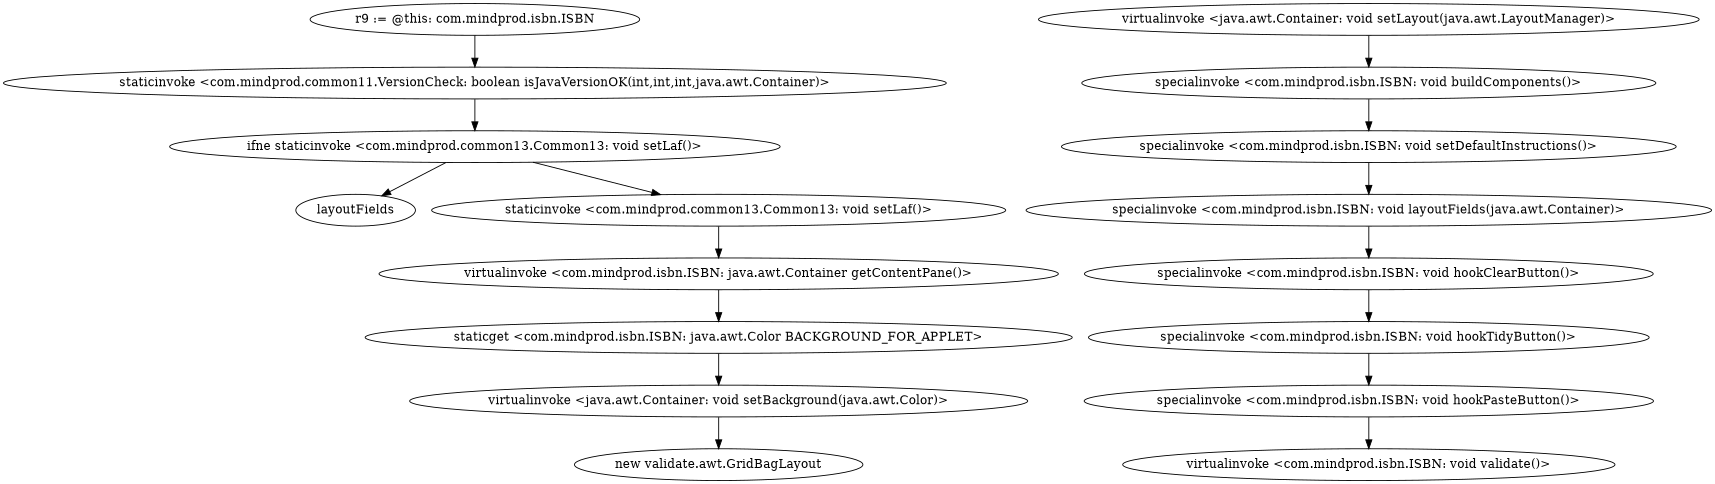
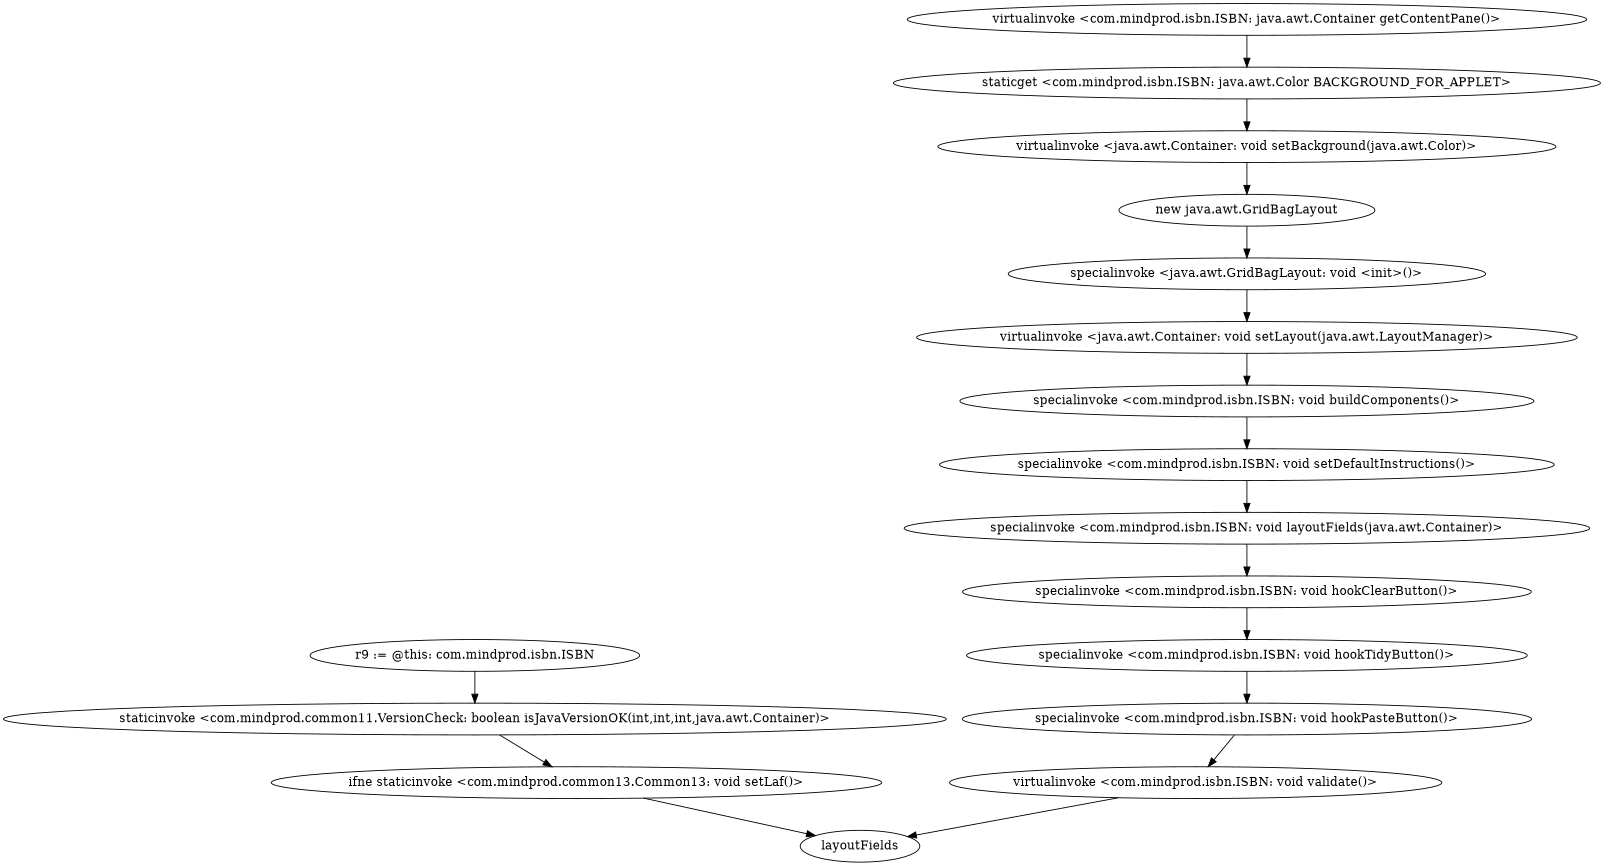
  digraph {
    n1 [label="r9 := @this: com.mindprod.isbn.ISBN"]
    "staticinvoke <com.mindprod.common11.VersionCheck: boolean isJavaVersionOK(int,int,int,java.awt.Container)>"
    "ifne staticinvoke <com.mindprod.common13.Common13: void setLaf()>"
    n4 [label=layoutFields]
-   "staticinvoke <com.mindprod.common13.Common13: void setLaf()>"
    "virtualinvoke <com.mindprod.isbn.ISBN: java.awt.Container getContentPane()>"
    "staticget <com.mindprod.isbn.ISBN: java.awt.Color BACKGROUND_FOR_APPLET>"
    "virtualinvoke <java.awt.Container: void setBackground(java.awt.Color)>"
-   "new java.awt.GridBagLayout" [label="new validate.awt.GridBagLayout"]
+   "new java.awt.GridBagLayout"
+   "specialinvoke <java.awt.GridBagLayout: void <init>()>"
    "virtualinvoke <java.awt.Container: void setLayout(java.awt.LayoutManager)>"
    "specialinvoke <com.mindprod.isbn.ISBN: void buildComponents()>"
    "specialinvoke <com.mindprod.isbn.ISBN: void setDefaultInstructions()>"
    "specialinvoke <com.mindprod.isbn.ISBN: void layoutFields(java.awt.Container)>"
    "specialinvoke <com.mindprod.isbn.ISBN: void hookClearButton()>"
    "specialinvoke <com.mindprod.isbn.ISBN: void hookTidyButton()>"
    "specialinvoke <com.mindprod.isbn.ISBN: void hookPasteButton()>"
    "virtualinvoke <com.mindprod.isbn.ISBN: void validate()>"
    n1 -> "staticinvoke <com.mindprod.common11.VersionCheck: boolean isJavaVersionOK(int,int,int,java.awt.Container)>"
    "staticinvoke <com.mindprod.common11.VersionCheck: boolean isJavaVersionOK(int,int,int,java.awt.Container)>" -> "ifne staticinvoke <com.mindprod.common13.Common13: void setLaf()>"
    "ifne staticinvoke <com.mindprod.common13.Common13: void setLaf()>" -> n4
-   "ifne staticinvoke <com.mindprod.common13.Common13: void setLaf()>" -> "staticinvoke <com.mindprod.common13.Common13: void setLaf()>"
-   "staticinvoke <com.mindprod.common13.Common13: void setLaf()>" -> "virtualinvoke <com.mindprod.isbn.ISBN: java.awt.Container getContentPane()>"
    "virtualinvoke <com.mindprod.isbn.ISBN: java.awt.Container getContentPane()>" -> "staticget <com.mindprod.isbn.ISBN: java.awt.Color BACKGROUND_FOR_APPLET>"
    "staticget <com.mindprod.isbn.ISBN: java.awt.Color BACKGROUND_FOR_APPLET>" -> "virtualinvoke <java.awt.Container: void setBackground(java.awt.Color)>"
    "virtualinvoke <java.awt.Container: void setBackground(java.awt.Color)>" -> "new java.awt.GridBagLayout"
+   "new java.awt.GridBagLayout" -> "specialinvoke <java.awt.GridBagLayout: void <init>()>"
+   "specialinvoke <java.awt.GridBagLayout: void <init>()>" -> "virtualinvoke <java.awt.Container: void setLayout(java.awt.LayoutManager)>"
    "virtualinvoke <java.awt.Container: void setLayout(java.awt.LayoutManager)>" -> "specialinvoke <com.mindprod.isbn.ISBN: void buildComponents()>"
    "specialinvoke <com.mindprod.isbn.ISBN: void buildComponents()>" -> "specialinvoke <com.mindprod.isbn.ISBN: void setDefaultInstructions()>"
    "specialinvoke <com.mindprod.isbn.ISBN: void setDefaultInstructions()>" -> "specialinvoke <com.mindprod.isbn.ISBN: void layoutFields(java.awt.Container)>"
    "specialinvoke <com.mindprod.isbn.ISBN: void layoutFields(java.awt.Container)>" -> "specialinvoke <com.mindprod.isbn.ISBN: void hookClearButton()>"
    "specialinvoke <com.mindprod.isbn.ISBN: void hookClearButton()>" -> "specialinvoke <com.mindprod.isbn.ISBN: void hookTidyButton()>"
    "specialinvoke <com.mindprod.isbn.ISBN: void hookTidyButton()>" -> "specialinvoke <com.mindprod.isbn.ISBN: void hookPasteButton()>"
    "specialinvoke <com.mindprod.isbn.ISBN: void hookPasteButton()>" -> "virtualinvoke <com.mindprod.isbn.ISBN: void validate()>"
+   "virtualinvoke <com.mindprod.isbn.ISBN: void validate()>" -> n4
  }
